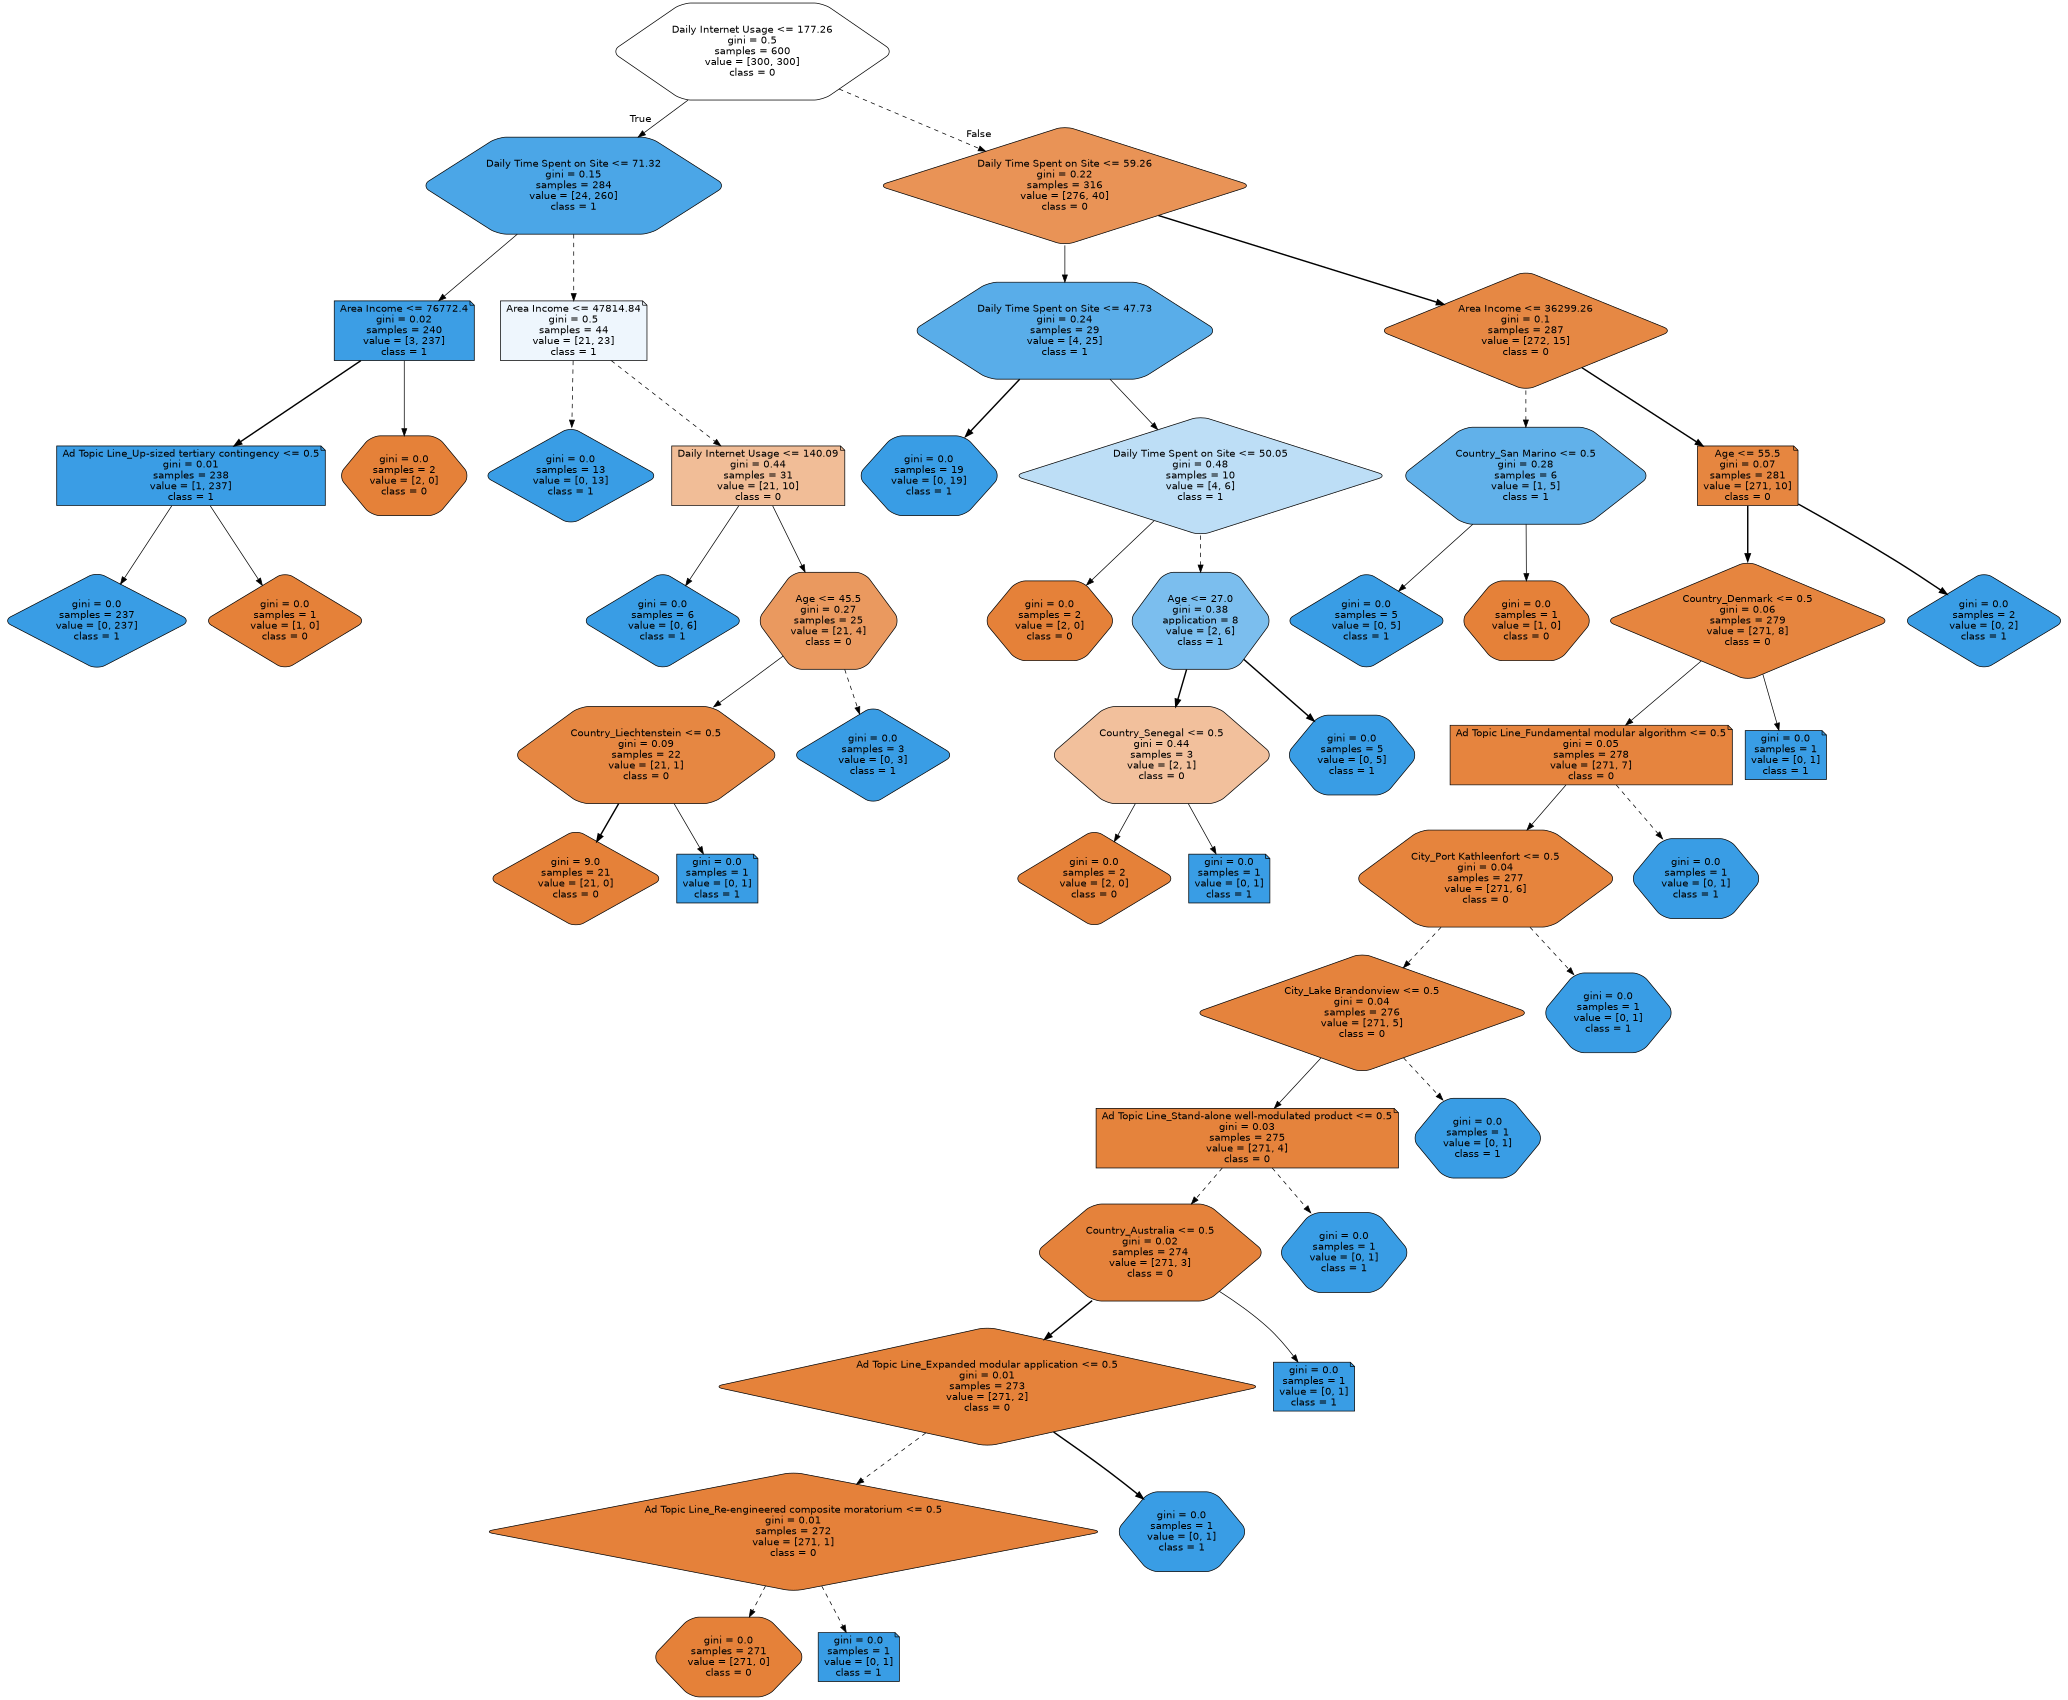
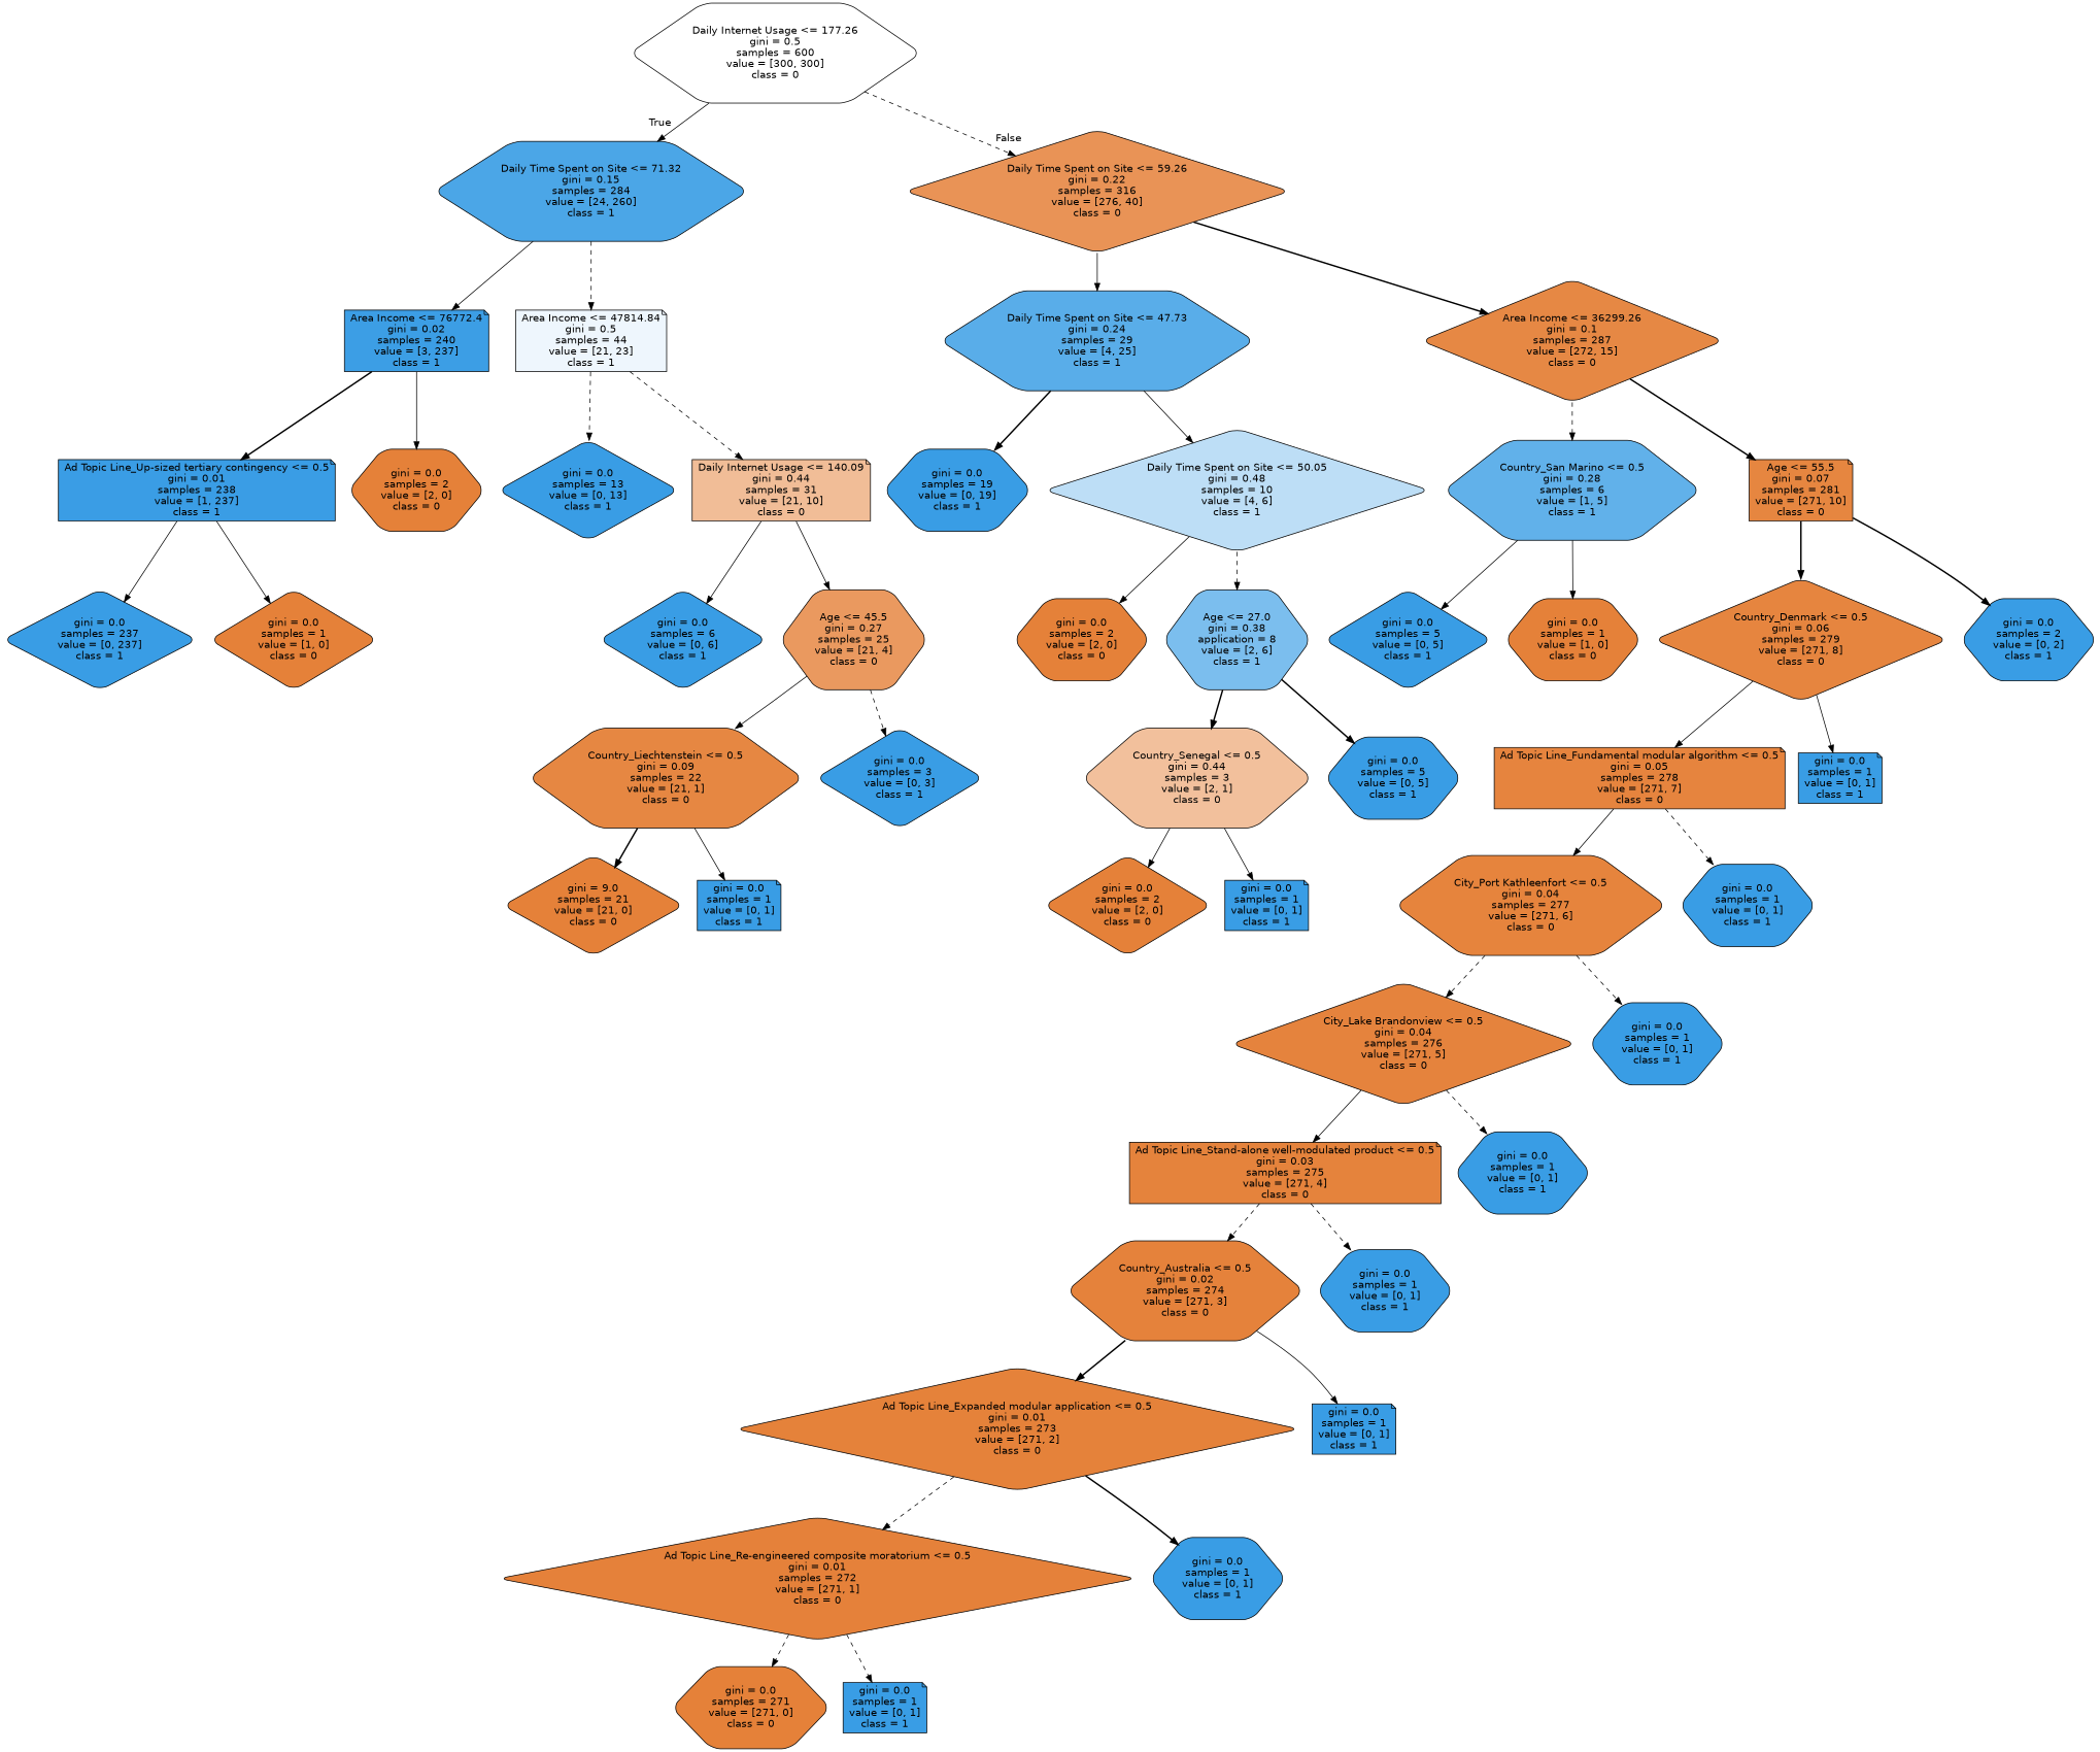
  digraph {
    node [color=black fillcolor="#399de5" fontname=helvetica shape=hexagon style="filled, rounded"]
    edge [fontname=helvetica style=solid]
    n1 [fillcolor="#ffffff" label="Daily Internet Usage <= 177.26\ngini = 0.5\nsamples = 600\nvalue = [300, 300]\nclass = 0"]
    n2 [fillcolor="#4ba6e7" label="Daily Time Spent on Site <= 71.32\ngini = 0.15\nsamples = 284\nvalue = [24, 260]\nclass = 1"]
    n3 [fillcolor="#e99356" label="Daily Time Spent on Site <= 59.26\ngini = 0.22\nsamples = 316\nvalue = [276, 40]\nclass = 0" shape=diamond]
    n4 [fillcolor="#3c9ee5" label="Area Income <= 76772.4\ngini = 0.02\nsamples = 240\nvalue = [3, 237]\nclass = 1" shape=note]
    n5 [fillcolor="#eef6fd" label="Area Income <= 47814.84\ngini = 0.5\nsamples = 44\nvalue = [21, 23]\nclass = 1" shape=note]
    n6 [fillcolor="#59ade9" label="Daily Time Spent on Site <= 47.73\ngini = 0.24\nsamples = 29\nvalue = [4, 25]\nclass = 1"]
    n7 [fillcolor="#e68844" label="Area Income <= 36299.26\ngini = 0.1\nsamples = 287\nvalue = [272, 15]\nclass = 0" shape=diamond]
    n8 [fillcolor="#3a9de5" label="Ad Topic Line_Up-sized tertiary contingency <= 0.5\ngini = 0.01\nsamples = 238\nvalue = [1, 237]\nclass = 1" shape=note]
    n9 [fillcolor="#e58139" label="gini = 0.0\nsamples = 2\nvalue = [2, 0]\nclass = 0"]
    n10 [label="gini = 0.0\nsamples = 13\nvalue = [0, 13]\nclass = 1" shape=diamond]
    n11 [fillcolor="#f1bd97" label="Daily Internet Usage <= 140.09\ngini = 0.44\nsamples = 31\nvalue = [21, 10]\nclass = 0" shape=note]
    n12 [label="gini = 0.0\nsamples = 237\nvalue = [0, 237]\nclass = 1" shape=diamond]
    n13 [fillcolor="#e58139" label="gini = 0.0\nsamples = 1\nvalue = [1, 0]\nclass = 0" shape=diamond]
    n14 [label="gini = 0.0\nsamples = 6\nvalue = [0, 6]\nclass = 1" shape=diamond]
    n15 [fillcolor="#ea995f" label="Age <= 45.5\ngini = 0.27\nsamples = 25\nvalue = [21, 4]\nclass = 0"]
    n16 [fillcolor="#e68742" label="Country_Liechtenstein <= 0.5\ngini = 0.09\nsamples = 22\nvalue = [21, 1]\nclass = 0"]
    n17 [label="gini = 0.0\nsamples = 3\nvalue = [0, 3]\nclass = 1" shape=diamond]
    n18 [fillcolor="#e58139" label="gini = 9.0\nsamples = 21\nvalue = [21, 0]\nclass = 0" shape=diamond]
    n19 [label="gini = 0.0\nsamples = 1\nvalue = [0, 1]\nclass = 1" shape=note]
    n20 [label="gini = 0.0\nsamples = 19\nvalue = [0, 19]\nclass = 1"]
    n21 [fillcolor="#bddef6" label="Daily Time Spent on Site <= 50.05\ngini = 0.48\nsamples = 10\nvalue = [4, 6]\nclass = 1" shape=diamond]
    n22 [fillcolor="#61b1ea" label="Country_San Marino <= 0.5\ngini = 0.28\nsamples = 6\nvalue = [1, 5]\nclass = 1"]
    n23 [fillcolor="#e68640" label="Age <= 55.5\ngini = 0.07\nsamples = 281\nvalue = [271, 10]\nclass = 0" shape=note]
    n24 [fillcolor="#e58139" label="gini = 0.0\nsamples = 2\nvalue = [2, 0]\nclass = 0"]
    n25 [fillcolor="#7bbeee" label="Age <= 27.0\ngini = 0.38\napplication = 8\nvalue = [2, 6]\nclass = 1"]
    n26 [fillcolor="#f2c09c" label="Country_Senegal <= 0.5\ngini = 0.44\nsamples = 3\nvalue = [2, 1]\nclass = 0"]
    n27 [label="gini = 0.0\nsamples = 5\nvalue = [0, 5]\nclass = 1"]
    n28 [fillcolor="#e58139" label="gini = 0.0\nsamples = 2\nvalue = [2, 0]\nclass = 0" shape=diamond]
    n29 [label="gini = 0.0\nsamples = 1\nvalue = [0, 1]\nclass = 1" shape=note]
    n30 [label="gini = 0.0\nsamples = 5\nvalue = [0, 5]\nclass = 1" shape=diamond]
    n31 [fillcolor="#e58139" label="gini = 0.0\nsamples = 1\nvalue = [1, 0]\nclass = 0"]
    n32 [fillcolor="#e6853f" label="Country_Denmark <= 0.5\ngini = 0.06\nsamples = 279\nvalue = [271, 8]\nclass = 0" shape=diamond]
-   n33 [label="gini = 0.0\nsamples = 2\nvalue = [0, 2]\nclass = 1" shape=diamond]
+   n33 [label="gini = 0.0\nsamples = 2\nvalue = [0, 2]\nclass = 1"]
    n34 [fillcolor="#e6843e" label="Ad Topic Line_Fundamental modular algorithm <= 0.5\ngini = 0.05\nsamples = 278\nvalue = [271, 7]\nclass = 0" shape=note]
    n35 [label="gini = 0.0\nsamples = 1\nvalue = [0, 1]\nclass = 1" shape=note]
    n36 [fillcolor="#e6843d" label="City_Port Kathleenfort <= 0.5\ngini = 0.04\nsamples = 277\nvalue = [271, 6]\nclass = 0"]
    n37 [label="gini = 0.0\nsamples = 1\nvalue = [0, 1]\nclass = 1"]
    n38 [fillcolor="#e5833d" label="City_Lake Brandonview <= 0.5\ngini = 0.04\nsamples = 276\nvalue = [271, 5]\nclass = 0" shape=diamond]
    n39 [label="gini = 0.0\nsamples = 1\nvalue = [0, 1]\nclass = 1"]
    n40 [fillcolor="#e5833c" label="Ad Topic Line_Stand-alone well-modulated product <= 0.5\ngini = 0.03\nsamples = 275\nvalue = [271, 4]\nclass = 0" shape=note]
    n41 [label="gini = 0.0\nsamples = 1\nvalue = [0, 1]\nclass = 1"]
    n42 [fillcolor="#e5823b" label="Country_Australia <= 0.5\ngini = 0.02\nsamples = 274\nvalue = [271, 3]\nclass = 0"]
    n43 [label="gini = 0.0\nsamples = 1\nvalue = [0, 1]\nclass = 1"]
    n44 [fillcolor="#e5823a" label="Ad Topic Line_Expanded modular application <= 0.5\ngini = 0.01\nsamples = 273\nvalue = [271, 2]\nclass = 0" shape=diamond]
    n45 [label="gini = 0.0\nsamples = 1\nvalue = [0, 1]\nclass = 1" shape=note]
    n46 [fillcolor="#e5813a" label="Ad Topic Line_Re-engineered composite moratorium <= 0.5\ngini = 0.01\nsamples = 272\nvalue = [271, 1]\nclass = 0" shape=diamond]
    n47 [label="gini = 0.0\nsamples = 1\nvalue = [0, 1]\nclass = 1"]
    n48 [fillcolor="#e58139" label="gini = 0.0\nsamples = 271\nvalue = [271, 0]\nclass = 0"]
    n49 [label="gini = 0.0\nsamples = 1\nvalue = [0, 1]\nclass = 1" shape=note]
    n1 -> n2 [headlabel=True labelangle=45 labeldistance=2.5]
    n1 -> n3 [headlabel=False labelangle=-45 labeldistance=2.5 style=dashed]
    n2 -> n4
    n2 -> n5 [style=dashed]
    n3 -> n6
    n3 -> n7 [style=bold]
    n4 -> n8 [style=bold]
    n4 -> n9
    n5 -> n10 [style=dashed]
    n5 -> n11 [style=dashed]
    n6 -> n20 [style=bold]
    n6 -> n21
    n7 -> n22 [style=dashed]
    n7 -> n23 [style=bold]
    n8 -> n12
    n8 -> n13
    n11 -> n14
    n11 -> n15
    n15 -> n16
    n15 -> n17 [style=dashed]
    n16 -> n18 [style=bold]
    n16 -> n19
    n21 -> n24
    n21 -> n25 [style=dashed]
    n22 -> n30
    n22 -> n31
    n23 -> n32 [style=bold]
    n23 -> n33 [style=bold]
    n25 -> n26 [style=bold]
    n25 -> n27 [style=bold]
    n26 -> n28
    n26 -> n29
    n32 -> n34
    n32 -> n35
    n34 -> n36
    n34 -> n37 [style=dashed]
    n36 -> n38 [style=dashed]
    n36 -> n39 [style=dashed]
    n38 -> n40
    n38 -> n41 [style=dashed]
    n40 -> n42 [style=dashed]
    n40 -> n43 [style=dashed]
    n42 -> n44 [style=bold]
    n42 -> n45
    n44 -> n46 [style=dashed]
    n44 -> n47 [style=bold]
    n46 -> n48 [style=dashed]
    n46 -> n49 [style=dashed]
  }
